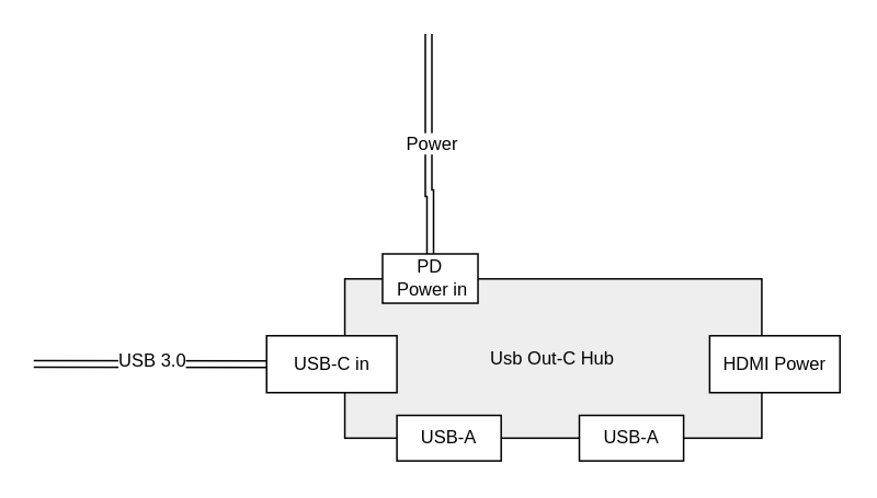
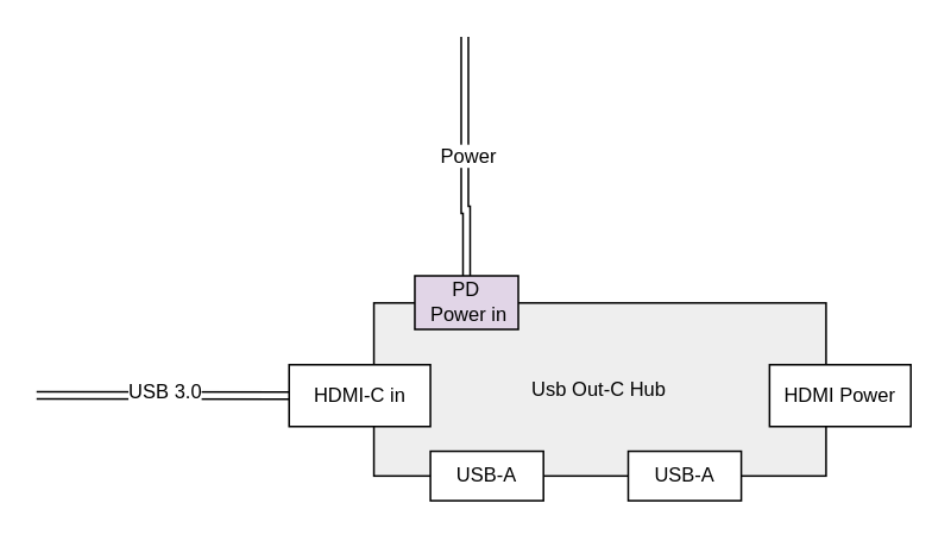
  <mxCell id="0" />
  <mxCell id="1" parent="0" />
  <mxCell id="2" value="" style="endArrow=none;html=1;strokeWidth=1;shape=link;entryX=0;entryY=0.5;entryDx=0;entryDy=0;edgeStyle=orthogonalEdgeStyle;fontSize=11;" parent="1" target="6" edge="1"><mxGeometry x="-106.895" y="-13.679" width="97.406" height="81.717" as="geometry"><mxPoint x="20" y="221" as="sourcePoint" /><mxPoint x="541.677" y="48.701" as="targetPoint" /><Array as="points"><mxPoint x="20" y="221" /></Array></mxGeometry></mxCell>
  <mxCell id="3" value="&lt;font style=&quot;font-size: 11px;&quot;&gt;USB 3.0&lt;/font&gt;" style="edgeLabel;html=1;align=center;verticalAlign=middle;resizable=0;points=[];fontSize=11;" parent="2" vertex="1" connectable="0"><mxGeometry x="0.003" y="3" relative="1" as="geometry"><mxPoint as="offset" /></mxGeometry></mxCell>
  <mxCell id="4" value="" style="group;fontSize=11;" parent="1" vertex="1" connectable="0"><mxGeometry x="161.553" y="169.198" width="348.447" height="110.802" as="geometry" /></mxCell>
  <mxCell id="5" value="Usb Out-C Hub" style="rounded=0;whiteSpace=wrap;html=1;fillColor=#eeeeee;fontSize=11;" parent="4" vertex="1"><mxGeometry x="47.516" width="253.416" height="96.952" as="geometry" /></mxCell>
- <mxCell id="6" value="&lt;font style=&quot;font-size: 11px;&quot;&gt;USB-C in&lt;/font&gt;" style="rounded=0;whiteSpace=wrap;html=1;fillColor=#FFFFFF;fontSize=11;" parent="4" vertex="1"><mxGeometry y="34.626" width="79.193" height="34.626" as="geometry" /></mxCell>
+ <mxCell id="6" value="&lt;font style=&quot;font-size: 11px;&quot;&gt;HDMI-C in&lt;/font&gt;" style="rounded=0;whiteSpace=wrap;html=1;fillColor=#FFFFFF;fontSize=11;" parent="4" vertex="1"><mxGeometry y="34.626" width="79.193" height="34.626" as="geometry" /></mxCell>
  <mxCell id="7" value="&lt;font style=&quot;font-size: 11px;&quot;&gt;USB-A&lt;/font&gt;" style="rounded=0;whiteSpace=wrap;html=1;fillColor=#FFFFFF;fontSize=11;" parent="4" vertex="1"><mxGeometry x="79.193" y="83.102" width="63.354" height="27.701" as="geometry" /></mxCell>
  <mxCell id="8" value="&lt;font style=&quot;font-size: 11px;&quot;&gt;USB-A&lt;/font&gt;" style="rounded=0;whiteSpace=wrap;html=1;fillColor=#FFFFFF;fontSize=11;" parent="4" vertex="1"><mxGeometry x="190.062" y="83.102" width="63.354" height="27.701" as="geometry" /></mxCell>
  <mxCell id="9" value="&lt;font style=&quot;font-size: 11px;&quot;&gt;HDMI Power&lt;/font&gt;" style="rounded=0;whiteSpace=wrap;html=1;fillColor=#FFFFFF;fontSize=11;" parent="4" vertex="1"><mxGeometry x="269.255" y="34.626" width="79.193" height="34.626" as="geometry" /></mxCell>
- <mxCell id="10" value="PD&lt;br&gt;&amp;nbsp;Power in" style="rounded=0;whiteSpace=wrap;html=1;fontSize=11;" vertex="1" parent="4"><mxGeometry x="70.447" y="-15.198" width="58" height="30" as="geometry" /></mxCell>
+ <mxCell id="10" value="PD&lt;br&gt;&amp;nbsp;Power in" style="rounded=0;whiteSpace=wrap;html=1;fontSize=11;fillColor=#e1d5e7;" vertex="1" parent="4"><mxGeometry x="70.447" y="-15.198" width="58" height="30" as="geometry" /></mxCell>
  <mxCell id="11" style="edgeStyle=orthogonalEdgeStyle;shape=link;rounded=0;orthogonalLoop=1;jettySize=auto;html=1;fontSize=11;" edge="1" parent="1" source="10"><mxGeometry relative="1" as="geometry"><mxPoint x="260" y="20" as="targetPoint" /><Array as="points"><mxPoint x="261" y="117" /><mxPoint x="260" y="117" /><mxPoint x="260" y="80" /></Array></mxGeometry></mxCell>
  <mxCell id="12" value="Power" style="edgeLabel;html=1;align=center;verticalAlign=middle;resizable=0;points=[];fontSize=11;" vertex="1" connectable="0" parent="11"><mxGeometry x="0.022" y="-1" relative="1" as="geometry"><mxPoint as="offset" /></mxGeometry></mxCell>
